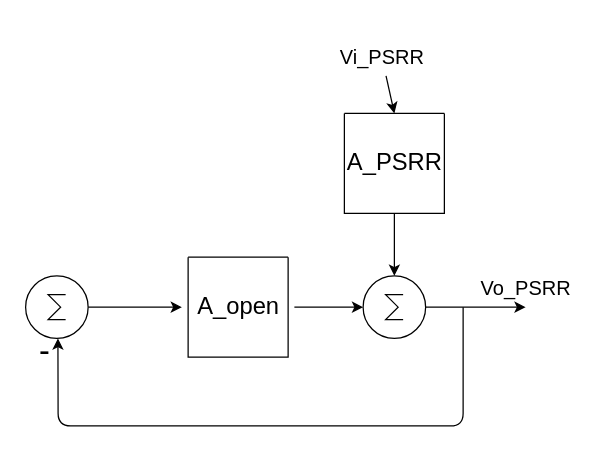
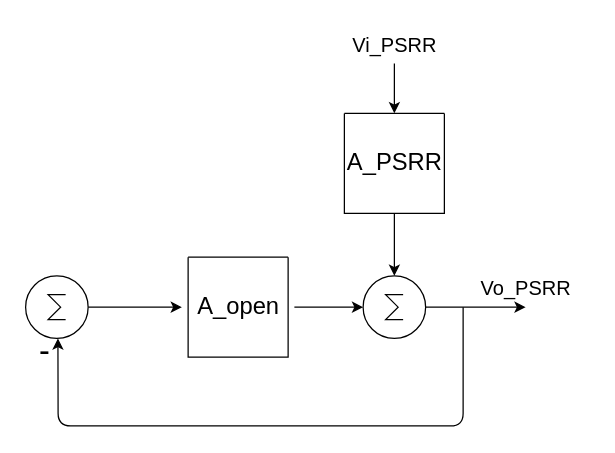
  <mxCell id="0" />
  <mxCell id="1" parent="0" />
  <mxCell id="2" style="edgeStyle=none;html=1;exitX=1;exitY=0.5;exitDx=0;exitDy=0;exitPerimeter=0;" edge="1" parent="1" source="3" target="5"><mxGeometry relative="1" as="geometry" /></mxCell>
  <mxCell id="3" value="" style="verticalLabelPosition=bottom;shadow=0;dashed=0;align=center;html=1;verticalAlign=top;shape=mxgraph.electrical.abstract.sum;" vertex="1" parent="1"><mxGeometry x="20" y="220" width="50" height="50" as="geometry" /></mxCell>
  <mxCell id="4" value="" style="swimlane;startSize=0;" vertex="1" parent="1"><mxGeometry x="150" y="205" width="80" height="80" as="geometry"><mxRectangle x="500" y="560" width="50" height="40" as="alternateBounds" /></mxGeometry></mxCell>
  <mxCell id="5" value="&lt;font&gt;A_open&lt;/font&gt;" style="text;html=1;align=center;verticalAlign=middle;resizable=0;points=[];autosize=1;strokeColor=none;fillColor=none;fontSize=19;" vertex="1" parent="4"><mxGeometry x="-5" y="20" width="90" height="40" as="geometry" /></mxCell>
  <mxCell id="6" value="" style="verticalLabelPosition=bottom;shadow=0;dashed=0;align=center;html=1;verticalAlign=top;shape=mxgraph.electrical.abstract.sum;" vertex="1" parent="1"><mxGeometry x="290" y="220" width="50" height="50" as="geometry" /></mxCell>
  <mxCell id="7" value="" style="edgeStyle=none;html=1;entryX=0.5;entryY=0;entryDx=0;entryDy=0;" edge="1" parent="1" source="8" target="13"><mxGeometry relative="1" as="geometry" /></mxCell>
- <mxCell id="8" value="&lt;font style=&quot;font-size: 16px;&quot;&gt;Vi_PSRR&lt;/font&gt;" style="text;html=1;align=center;verticalAlign=middle;resizable=0;points=[];autosize=1;strokeColor=none;fillColor=none;" vertex="1" parent="1"><mxGeometry x="260" y="30" width="90" height="30" as="geometry" /></mxCell>
+ <mxCell id="8" value="&lt;font style=&quot;font-size: 16px;&quot;&gt;Vi_PSRR&lt;/font&gt;" style="text;html=1;align=center;verticalAlign=middle;resizable=0;points=[];autosize=1;strokeColor=none;fillColor=none;" vertex="1" parent="1"><mxGeometry x="270" y="20" width="90" height="30" as="geometry" /></mxCell>
  <mxCell id="9" value="" style="endArrow=classic;html=1;exitX=1;exitY=0.5;exitDx=0;exitDy=0;exitPerimeter=0;" edge="1" parent="1" source="6"><mxGeometry width="50" height="50" relative="1" as="geometry"><mxPoint x="490" y="280" as="sourcePoint" /><mxPoint x="420" y="245" as="targetPoint" /></mxGeometry></mxCell>
  <mxCell id="10" value="&lt;font style=&quot;font-size: 16px;&quot;&gt;Vo_PSRR&lt;/font&gt;" style="text;html=1;align=center;verticalAlign=middle;resizable=0;points=[];autosize=1;strokeColor=none;fillColor=none;" vertex="1" parent="1"><mxGeometry x="370" y="215" width="100" height="30" as="geometry" /></mxCell>
  <mxCell id="11" value="" style="endArrow=classic;html=1;entryX=0.5;entryY=1;entryDx=0;entryDy=0;entryPerimeter=0;" edge="1" parent="1"><mxGeometry width="50" height="50" relative="1" as="geometry"><mxPoint x="370" y="245" as="sourcePoint" /><mxPoint x="45.83" y="270" as="targetPoint" /><Array as="points"><mxPoint x="370" y="340" /><mxPoint x="210" y="340" /><mxPoint x="120" y="340" /><mxPoint x="46" y="340" /></Array></mxGeometry></mxCell>
  <mxCell id="12" value="&lt;font style=&quot;font-size: 26px;&quot;&gt;-&lt;/font&gt;" style="text;html=1;align=center;verticalAlign=middle;resizable=0;points=[];autosize=1;strokeColor=none;fillColor=none;" vertex="1" parent="1"><mxGeometry x="20" y="260" width="30" height="40" as="geometry" /></mxCell>
  <mxCell id="13" value="" style="swimlane;startSize=0;" vertex="1" parent="1"><mxGeometry x="275" y="90" width="80" height="80" as="geometry"><mxRectangle x="500" y="560" width="50" height="40" as="alternateBounds" /></mxGeometry></mxCell>
  <mxCell id="14" value="&lt;font&gt;A_PSRR&lt;/font&gt;" style="text;html=1;align=center;verticalAlign=middle;resizable=0;points=[];autosize=1;strokeColor=none;fillColor=none;fontSize=19;" vertex="1" parent="13"><mxGeometry x="-10" y="20" width="100" height="40" as="geometry" /></mxCell>
  <mxCell id="15" value="" style="edgeStyle=none;html=1;" edge="1" parent="1" source="5" target="6"><mxGeometry relative="1" as="geometry" /></mxCell>
  <mxCell id="16" style="edgeStyle=none;html=1;exitX=0.5;exitY=1;exitDx=0;exitDy=0;entryX=0.5;entryY=0;entryDx=0;entryDy=0;entryPerimeter=0;" edge="1" parent="1" source="13" target="6"><mxGeometry relative="1" as="geometry" /></mxCell>
